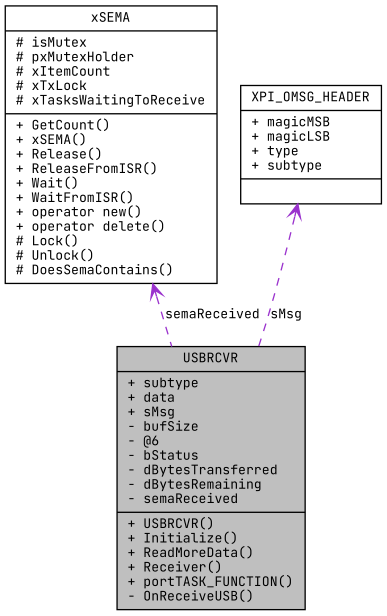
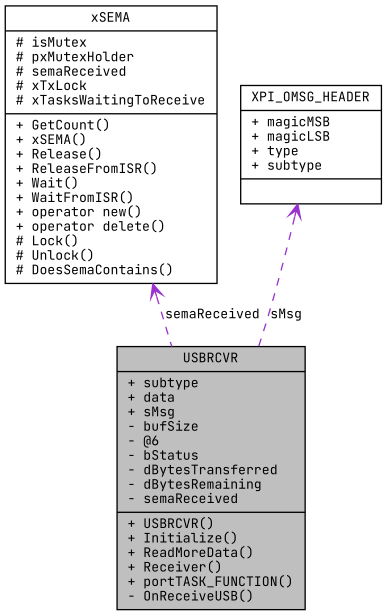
  digraph {
    fontname="JetBrains Mono"
    node [color=black fontname="JetBrains Mono" fontsize=10 shape=record]
    edge [arrowtail=open color=darkorchid3 dir=back fontname="JetBrains Mono" fontsize=10 labelfontname=FreeSans labelfontsize=10 style=dashed]
    n1 [fillcolor=grey75 fontcolor=black height=0.2 label="{USBRCVR\n|+ subtype\l+ data\l+ sMsg\l- bufSize\l- @6\l- bStatus\l- dBytesTransferred\l- dBytesRemaining\l- semaReceived\l|+ USBRCVR()\l+ Initialize()\l+ ReadMoreData()\l+ Receiver()\l+ portTASK_FUNCTION()\l- OnReceiveUSB()\l}" style=filled width=0.4]
-   n2 [height=0.2 label="{xSEMA\n|# isMutex\l# pxMutexHolder\l# xItemCount\l# xTxLock\l# xTasksWaitingToReceive\l|+ GetCount()\l+ xSEMA()\l+ Release()\l+ ReleaseFromISR()\l+ Wait()\l+ WaitFromISR()\l+ operator new()\l+ operator delete()\l# Lock()\l# Unlock()\l# DoesSemaContains()\l}" width=0.4]
+   n2 [height=0.2 label="{xSEMA\n|# isMutex\l# pxMutexHolder\l# semaReceived\l# xTxLock\l# xTasksWaitingToReceive\l|+ GetCount()\l+ xSEMA()\l+ Release()\l+ ReleaseFromISR()\l+ Wait()\l+ WaitFromISR()\l+ operator new()\l+ operator delete()\l# Lock()\l# Unlock()\l# DoesSemaContains()\l}" width=0.4]
    n3 [height=0.2 label="{XPI_OMSG_HEADER\n|+ magicMSB\l+ magicLSB\l+ type\l+ subtype\l|}" width=0.4]
    n2 -> n1 [label=semaReceived]
    n3 -> n1 [label=sMsg]
  }
